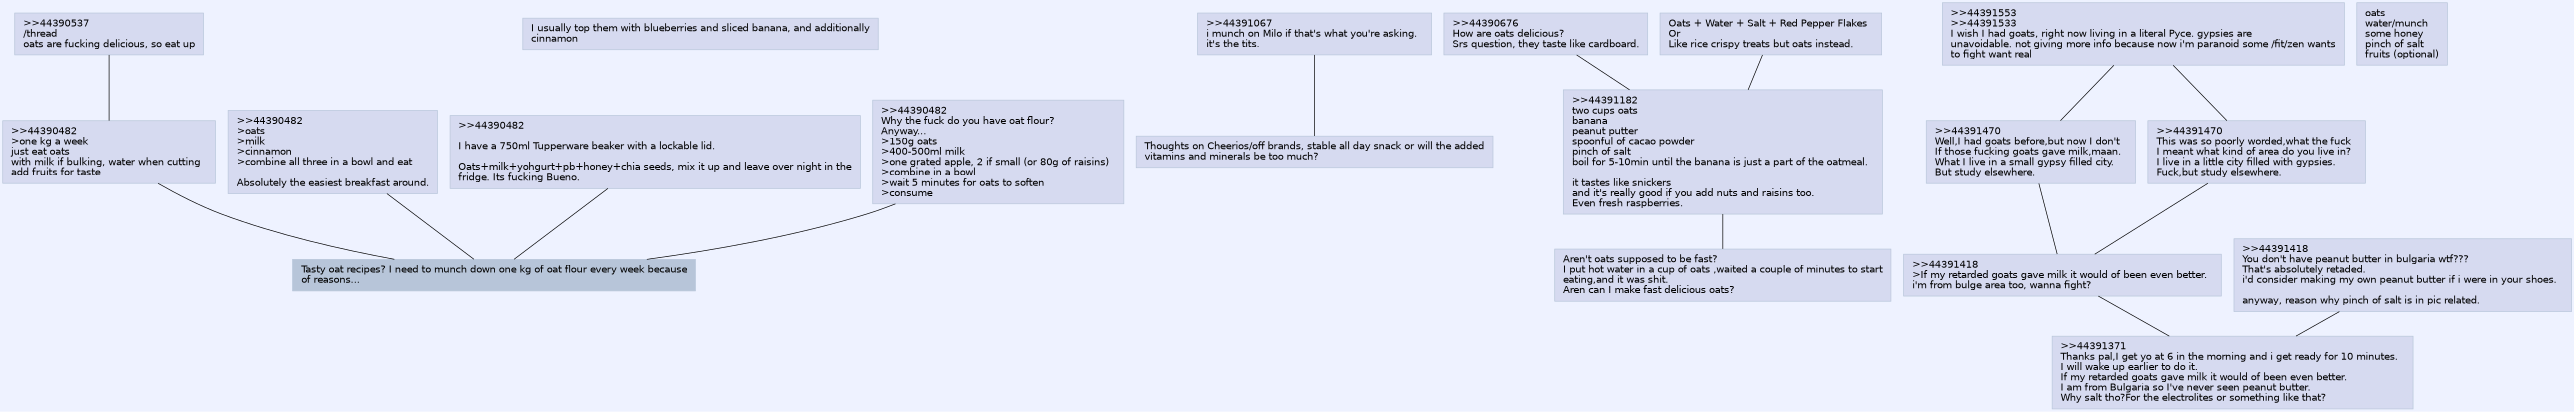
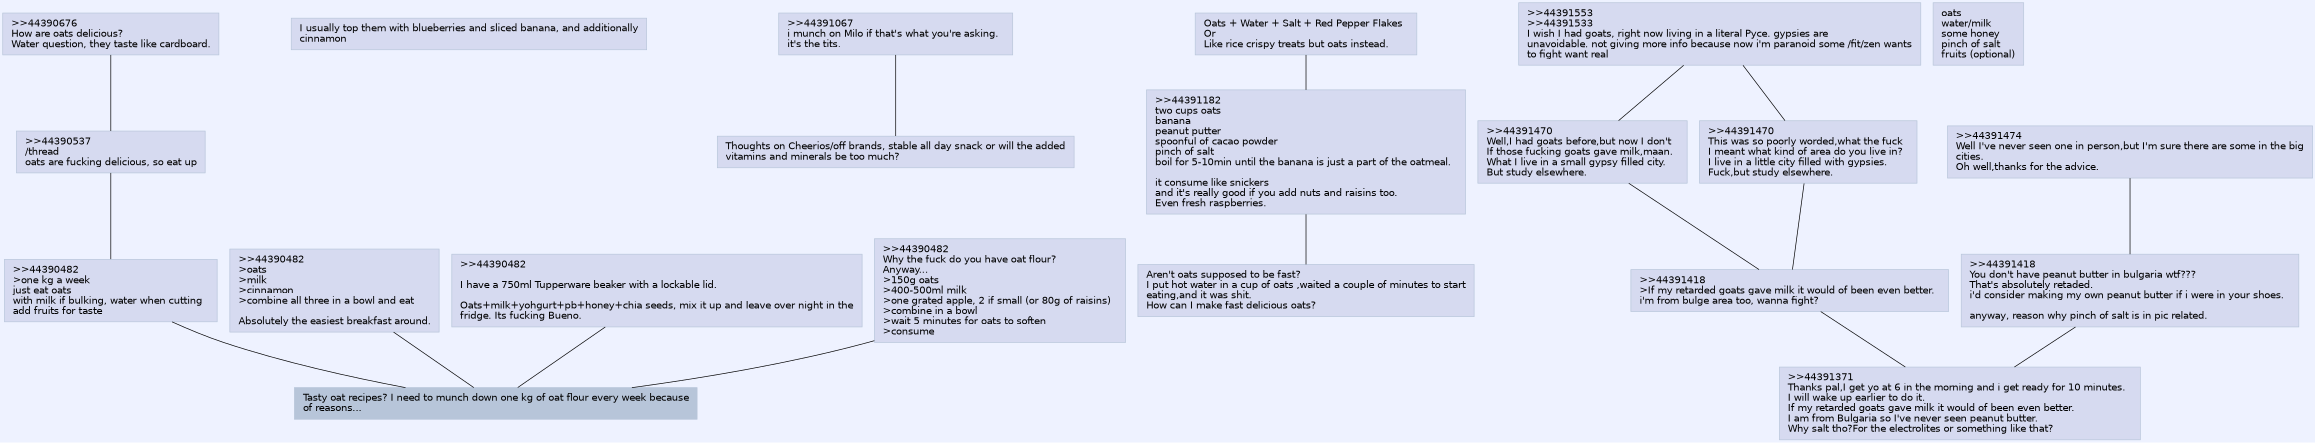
  graph {
    bgcolor="#eef2ff"
    fontname="DejaVu Sans"
    splines=true
    node [color="#B7C5D9" fillcolor="#d6daf0" fontname="DejaVu Sans" shape=rectangle style=filled]
    edge [fontname="DejaVu Sans"]
    n1 [fillcolor="#b7c5d9" label=<<TABLE ALIGN="LEFT" BORDER="0"><TR><TD BALIGN="LEFT"><FONT>Tasty oat recipes? I need to munch down one kg of oat flour every week because<BR/>of reasons...<BR/></FONT></TD></TR></TABLE>>]
    n2 [label=<<TABLE ALIGN="LEFT" BORDER="0"><TR><TD BALIGN="LEFT"><FONT>&gt;&gt;44390482  <BR/>&gt;one kg a week  <BR/>just eat oats  <BR/>with milk if bulking, water when cutting  <BR/>add fruits for taste<BR/></FONT></TD></TR></TABLE>>]
    n3 [label=<<TABLE ALIGN="LEFT" BORDER="0"><TR><TD BALIGN="LEFT"><FONT>I usually top them with blueberries and sliced banana, and additionally<BR/>cinnamon<BR/></FONT></TD></TR></TABLE>>]
    n4 [label=<<TABLE ALIGN="LEFT" BORDER="0"><TR><TD BALIGN="LEFT"><FONT>&gt;&gt;44390537  <BR/>/thread  <BR/>oats are fucking delicious, so eat up<BR/></FONT></TD></TR></TABLE>>]
    n5 [label=<<TABLE ALIGN="LEFT" BORDER="0"><TR><TD BALIGN="LEFT"><FONT>Thoughts on Cheerios/off brands, stable all day snack or will the added<BR/>vitamins and minerals be too much?<BR/></FONT></TD></TR></TABLE>>]
    n6 [label=<<TABLE ALIGN="LEFT" BORDER="0"><TR><TD BALIGN="LEFT"><FONT>&gt;&gt;44391067  <BR/>i munch on Milo if that's what you're asking.  <BR/>it's the tits.<BR/></FONT></TD></TR></TABLE>>]
-   n7 [label=<<TABLE ALIGN="LEFT" BORDER="0"><TR><TD BALIGN="LEFT"><FONT>&gt;&gt;44390676  <BR/>How are oats delicious?  <BR/>Srs question, they taste like cardboard.<BR/></FONT></TD></TR></TABLE>>]
-   n8 [label=<<TABLE ALIGN="LEFT" BORDER="0"><TR><TD BALIGN="LEFT"><FONT>Aren't oats supposed to be fast?  <BR/>I put hot water in a cup of oats ,waited a couple of minutes to start<BR/>eating,and it was shit.  <BR/>Aren can I make fast delicious oats?<BR/></FONT></TD></TR></TABLE>>]
+   n7 [label=<<TABLE ALIGN="LEFT" BORDER="0"><TR><TD BALIGN="LEFT"><FONT>&gt;&gt;44390676  <BR/>How are oats delicious?  <BR/>Water question, they taste like cardboard.<BR/></FONT></TD></TR></TABLE>>]
+   n8 [label=<<TABLE ALIGN="LEFT" BORDER="0"><TR><TD BALIGN="LEFT"><FONT>Aren't oats supposed to be fast?  <BR/>I put hot water in a cup of oats ,waited a couple of minutes to start<BR/>eating,and it was shit.  <BR/>How can I make fast delicious oats?<BR/></FONT></TD></TR></TABLE>>]
    n9 [label=<<TABLE ALIGN="LEFT" BORDER="0"><TR><TD BALIGN="LEFT"><FONT>Oats + Water + Salt + Red Pepper Flakes  <BR/>Or  <BR/>Like rice crispy treats but oats instead.<BR/></FONT></TD></TR></TABLE>>]
-   n10 [label=<<TABLE ALIGN="LEFT" BORDER="0"><TR><TD BALIGN="LEFT"><FONT>&gt;&gt;44391182  <BR/>two cups oats  <BR/>banana  <BR/>peanut putter  <BR/>spoonful of cacao powder  <BR/>pinch of salt  <BR/>boil for 5-10min until the banana is just a part of the oatmeal.  <BR/>  <BR/>it tastes like snickers  <BR/>and it's really good if you add nuts and raisins too.  <BR/>Even fresh raspberries.<BR/></FONT></TD></TR></TABLE>>]
+   n10 [label=<<TABLE ALIGN="LEFT" BORDER="0"><TR><TD BALIGN="LEFT"><FONT>&gt;&gt;44391182  <BR/>two cups oats  <BR/>banana  <BR/>peanut putter  <BR/>spoonful of cacao powder  <BR/>pinch of salt  <BR/>boil for 5-10min until the banana is just a part of the oatmeal.  <BR/>  <BR/>it consume like snickers  <BR/>and it's really good if you add nuts and raisins too.  <BR/>Even fresh raspberries.<BR/></FONT></TD></TR></TABLE>>]
    n11 [label=<<TABLE ALIGN="LEFT" BORDER="0"><TR><TD BALIGN="LEFT"><FONT>&gt;&gt;44391371  <BR/>Thanks pal,I get yo at 6 in the morning and i get ready for 10 minutes.  <BR/>I will wake up earlier to do it.  <BR/>If my retarded goats gave milk it would of been even better.  <BR/>I am from Bulgaria so I've never seen peanut butter.  <BR/>Why salt tho?For the electrolites or something like that?<BR/></FONT></TD></TR></TABLE>>]
    n12 [label=<<TABLE ALIGN="LEFT" BORDER="0"><TR><TD BALIGN="LEFT"><FONT>&gt;&gt;44391418  <BR/>&gt;If my retarded goats gave milk it would of been even better.  <BR/>i'm from bulge area too, wanna fight?<BR/></FONT></TD></TR></TABLE>>]
    n13 [label=<<TABLE ALIGN="LEFT" BORDER="0"><TR><TD BALIGN="LEFT"><FONT>&gt;&gt;44391418  <BR/>You don't have peanut butter in bulgaria wtf???  <BR/>That's absolutely retaded.  <BR/>i'd consider making my own peanut butter if i were in your shoes.  <BR/>  <BR/>anyway, reason why pinch of salt is in pic related.<BR/></FONT></TD></TR></TABLE>>]
+   n14 [label=<<TABLE ALIGN="LEFT" BORDER="0"><TR><TD BALIGN="LEFT"><FONT>&gt;&gt;44391474  <BR/>Well I've never seen one in person,but I'm sure there are some in the big<BR/>cities.  <BR/>Oh well,thanks for the advice.<BR/></FONT></TD></TR></TABLE>>]
    n15 [label=<<TABLE ALIGN="LEFT" BORDER="0"><TR><TD BALIGN="LEFT"><FONT>&gt;&gt;44391470  <BR/>Well,I had goats before,but now I don't  <BR/>If those fucking goats gave milk,maan.  <BR/>What I live in a small gypsy filled city.  <BR/>But study elsewhere.<BR/></FONT></TD></TR></TABLE>>]
    n16 [label=<<TABLE ALIGN="LEFT" BORDER="0"><TR><TD BALIGN="LEFT"><FONT>&gt;&gt;44391470  <BR/>This was so poorly worded,what the fuck  <BR/>I meant what kind of area do you live in?  <BR/>I live in a little city filled with gypsies.  <BR/>Fuck,but study elsewhere.<BR/></FONT></TD></TR></TABLE>>]
    n17 [label=<<TABLE ALIGN="LEFT" BORDER="0"><TR><TD BALIGN="LEFT"><FONT>&gt;&gt;44391553  <BR/>&gt;&gt;44391533  <BR/>I wish I had goats, right now living in a literal Pyce. gypsies are<BR/>unavoidable. not giving more info because now i'm paranoid some /fit/zen wants<BR/>to fight want real<BR/></FONT></TD></TR></TABLE>>]
    n18 [label=<<TABLE ALIGN="LEFT" BORDER="0"><TR><TD BALIGN="LEFT"><FONT>&gt;&gt;44390482  <BR/>&gt;oats  <BR/>&gt;milk  <BR/>&gt;cinnamon  <BR/>&gt;combine all three in a bowl and eat  <BR/>  <BR/>Absolutely the easiest breakfast around.<BR/></FONT></TD></TR></TABLE>>]
    n19 [label=<<TABLE ALIGN="LEFT" BORDER="0"><TR><TD BALIGN="LEFT"><FONT>&gt;&gt;44390482  <BR/>  <BR/>I have a 750ml Tupperware beaker with a lockable lid.  <BR/>  <BR/>Oats+milk+yohgurt+pb+honey+chia seeds, mix it up and leave over night in the<BR/>fridge. Its fucking Bueno.<BR/></FONT></TD></TR></TABLE>>]
    n20 [label=<<TABLE ALIGN="LEFT" BORDER="0"><TR><TD BALIGN="LEFT"><FONT>&gt;&gt;44390482  <BR/>Why the fuck do you have oat flour?  <BR/>Anyway...  <BR/>&gt;150g oats  <BR/>&gt;400-500ml milk  <BR/>&gt;one grated apple, 2 if small (or 80g of raisins)  <BR/>&gt;combine in a bowl  <BR/>&gt;wait 5 minutes for oats to soften  <BR/>&gt;consume<BR/></FONT></TD></TR></TABLE>>]
-   n21 [label=<<TABLE ALIGN="LEFT" BORDER="0"><TR><TD BALIGN="LEFT"><FONT>oats  <BR/>water/munch  <BR/>some honey  <BR/>pinch of salt  <BR/>fruits (optional)<BR/></FONT></TD></TR></TABLE>>]
+   n21 [label=<<TABLE ALIGN="LEFT" BORDER="0"><TR><TD BALIGN="LEFT"><FONT>oats  <BR/>water/milk  <BR/>some honey  <BR/>pinch of salt  <BR/>fruits (optional)<BR/></FONT></TD></TR></TABLE>>]
    n2 -- n1
    n4 -- n2
    n6 -- n5
-   n7 -- n10
+   n7 -- n4
    n9 -- n10
    n10 -- n8
    n12 -- n11
    n13 -- n11
+   n14 -- n13
    n15 -- n12
    n16 -- n12
    n17 -- n15
    n17 -- n16
    n18 -- n1
    n19 -- n1
    n20 -- n1
  }
